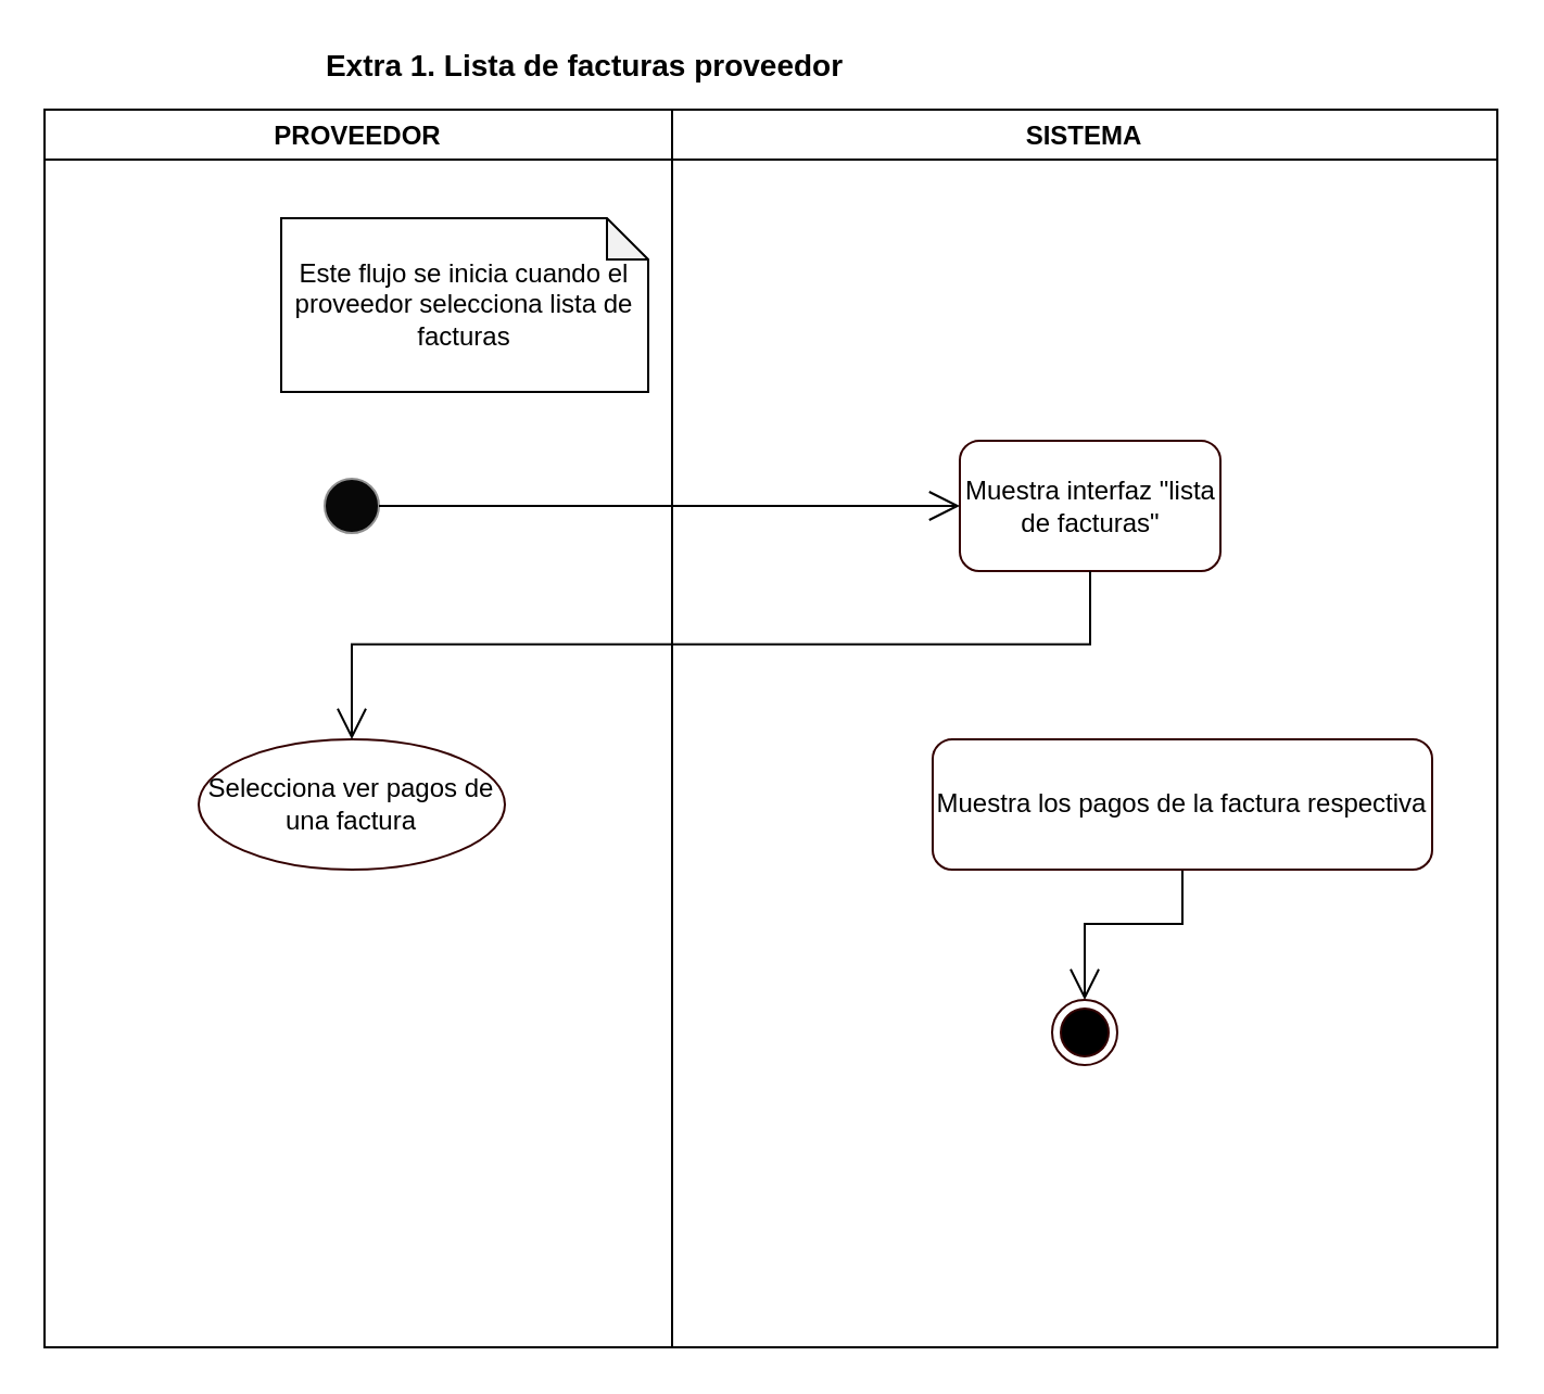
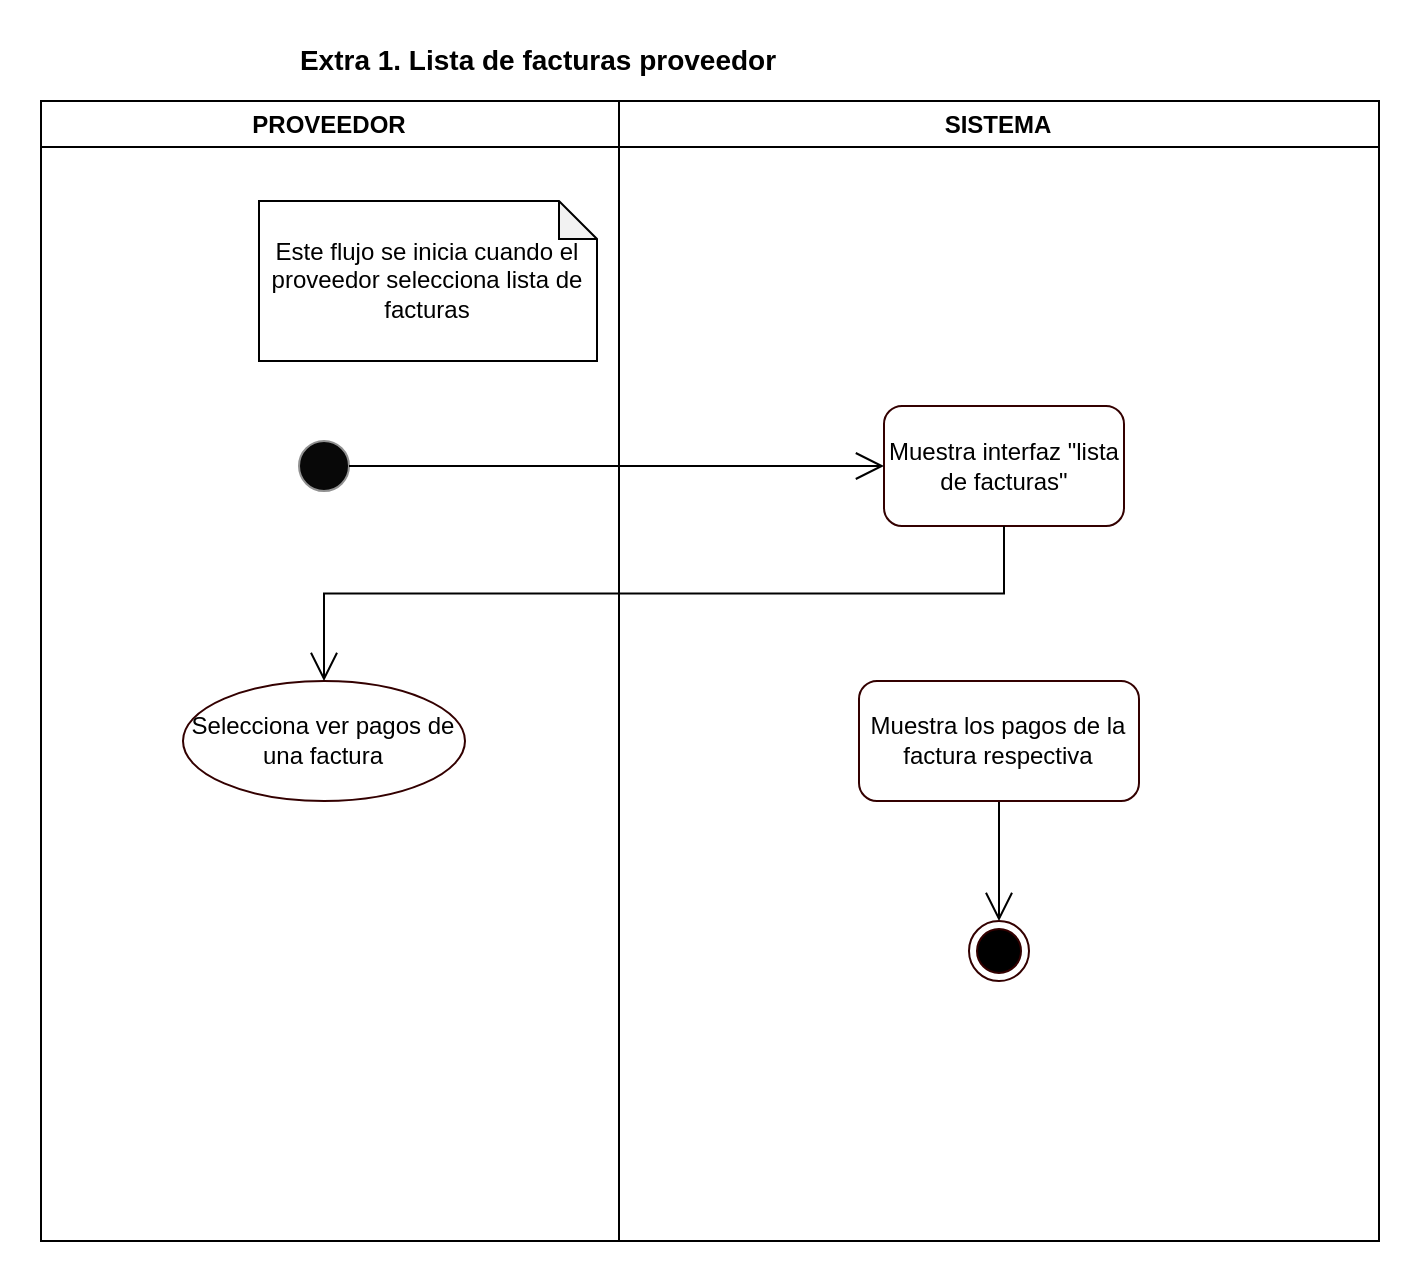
  <mxCell id="0" />
  <mxCell id="1" parent="0" />
  <mxCell id="2" value="PROVEEDOR" style="swimlane;gradientColor=none;" parent="1" vertex="1"><mxGeometry x="20" y="50" width="289" height="570" as="geometry" /></mxCell>
  <mxCell id="3" value="" style="ellipse;whiteSpace=wrap;html=1;aspect=fixed;strokeColor=#919191;fillColor=#080808;gradientColor=none;" parent="2" vertex="1"><mxGeometry x="129" y="170" width="25" height="25" as="geometry" /></mxCell>
  <mxCell id="4" value="Este flujo se inicia cuando el proveedor selecciona lista de facturas" style="shape=note;whiteSpace=wrap;html=1;backgroundOutline=1;darkOpacity=0.05;size=19;" parent="2" vertex="1"><mxGeometry x="109" y="50" width="169" height="80" as="geometry" /></mxCell>
  <mxCell id="5" value="Selecciona ver pagos de una factura" style="ellipse;whiteSpace=wrap;html=1;strokeColor=#330000;fillColor=#FFFFFF;gradientColor=none;" parent="2" vertex="1"><mxGeometry x="71" y="290" width="141" height="60" as="geometry" /></mxCell>
  <mxCell id="6" value="SISTEMA" style="swimlane;gradientColor=none;" parent="1" vertex="1"><mxGeometry x="309" y="50" width="380" height="570" as="geometry" /></mxCell>
  <mxCell id="7" value="Muestra interfaz &quot;lista de facturas&quot;" style="rounded=1;whiteSpace=wrap;html=1;strokeColor=#330000;fillColor=#FFFFFF;gradientColor=none;" parent="6" vertex="1"><mxGeometry x="132.5" y="152.5" width="120" height="60" as="geometry" /></mxCell>
  <mxCell id="8" style="edgeStyle=orthogonalEdgeStyle;rounded=0;orthogonalLoop=1;jettySize=auto;html=1;exitX=0.5;exitY=1;exitDx=0;exitDy=0;entryX=0.5;entryY=0;entryDx=0;entryDy=0;endArrow=open;endFill=0;endSize=12;" parent="6" source="9" target="10" edge="1"><mxGeometry relative="1" as="geometry" /></mxCell>
- <mxCell id="9" value="Muestra los pagos de la factura respectiva" style="rounded=1;whiteSpace=wrap;html=1;strokeColor=#330000;fillColor=#FFFFFF;gradientColor=none;" parent="6" vertex="1"><mxGeometry x="120" y="290" width="230" height="60" as="geometry" /></mxCell>
+ <mxCell id="9" value="Muestra los pagos de la factura respectiva" style="rounded=1;whiteSpace=wrap;html=1;strokeColor=#330000;fillColor=#FFFFFF;gradientColor=none;" parent="6" vertex="1"><mxGeometry x="120" y="290" width="140" height="60" as="geometry" /></mxCell>
  <mxCell id="10" value="" style="ellipse;html=1;shape=endState;fillColor=#000000;strokeColor=#330000;" parent="6" vertex="1"><mxGeometry x="175" y="410" width="30" height="30" as="geometry" /></mxCell>
  <mxCell id="11" style="edgeStyle=orthogonalEdgeStyle;rounded=0;orthogonalLoop=1;jettySize=auto;html=1;exitX=1;exitY=0.5;exitDx=0;exitDy=0;entryX=0;entryY=0.5;entryDx=0;entryDy=0;endSize=12;endArrow=open;endFill=0;" parent="1" source="3" target="7" edge="1"><mxGeometry relative="1" as="geometry" /></mxCell>
  <mxCell id="12" style="edgeStyle=orthogonalEdgeStyle;rounded=0;orthogonalLoop=1;jettySize=auto;html=1;exitX=0.5;exitY=1;exitDx=0;exitDy=0;entryX=0.5;entryY=0;entryDx=0;entryDy=0;endArrow=open;endFill=0;endSize=12;" parent="1" source="7" target="5" edge="1"><mxGeometry relative="1" as="geometry"><mxPoint x="219" y="350" as="targetPoint" /></mxGeometry></mxCell>
  <mxCell id="13" value="Extra 1. Lista de facturas proveedor" style="text;html=1;strokeColor=none;fillColor=none;align=center;verticalAlign=middle;whiteSpace=wrap;rounded=0;fontFamily=Arial;fontStyle=1;fontSize=14;" vertex="1" parent="1"><mxGeometry x="144" y="20" width="250" height="20" as="geometry" /></mxCell>
